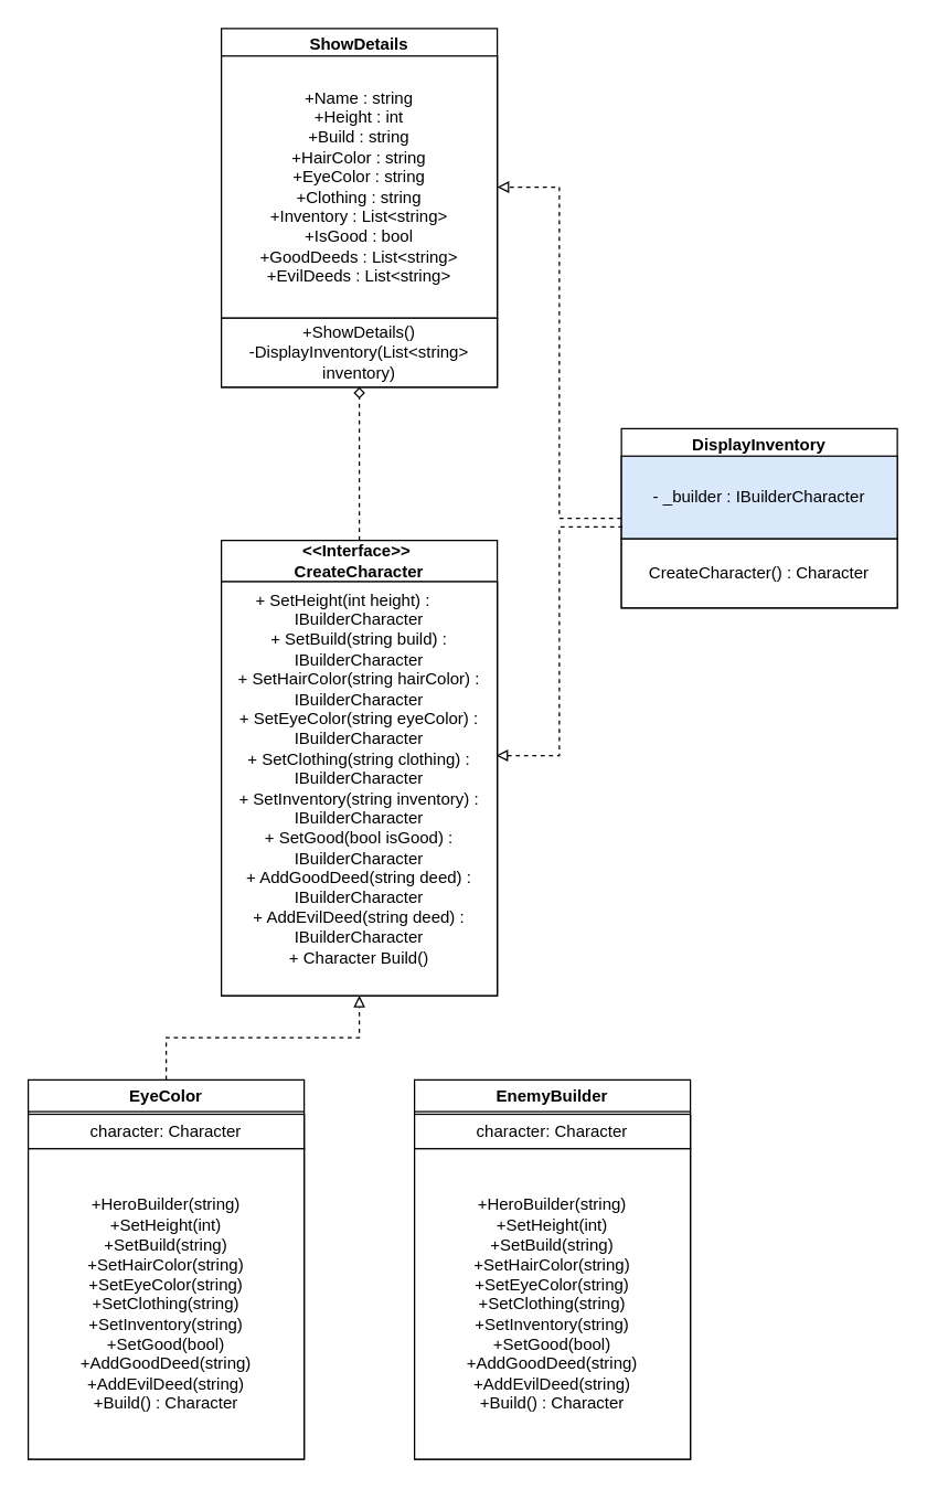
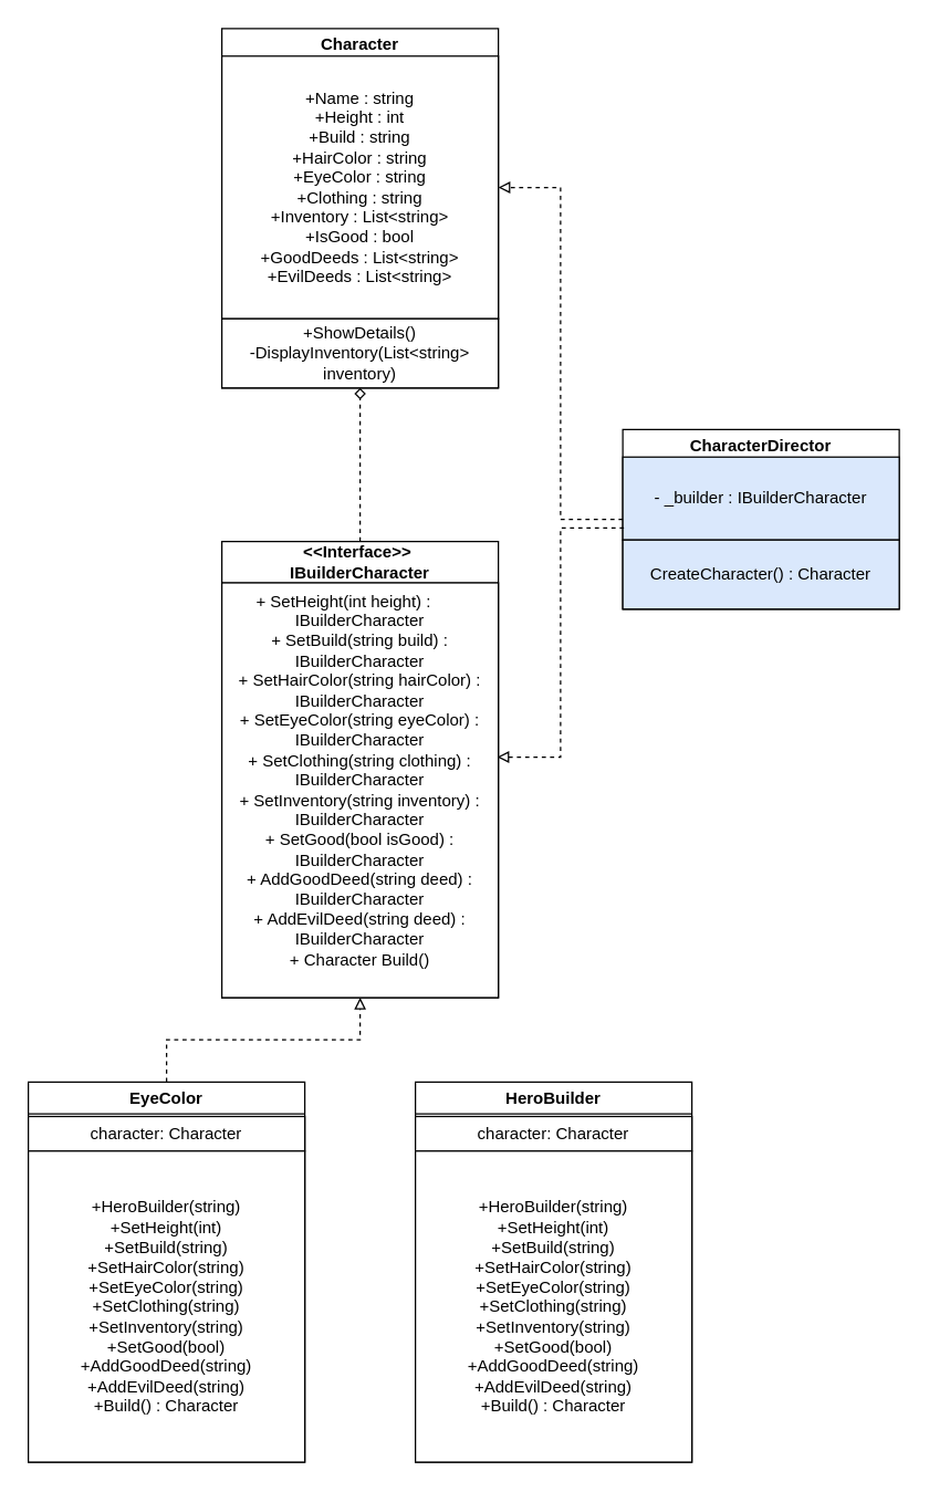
  <mxCell id="0" />
  <mxCell id="1" parent="0" />
  <mxCell id="2" style="edgeStyle=orthogonalEdgeStyle;rounded=0;orthogonalLoop=1;jettySize=auto;html=1;entryX=0.5;entryY=1;entryDx=0;entryDy=0;endArrow=diamond;endFill=0;dashed=1;" edge="1" parent="1" source="3" target="12"><mxGeometry relative="1" as="geometry" /></mxCell>
- <mxCell id="3" value="&amp;lt;&amp;lt;Interface&amp;gt;&amp;gt;&amp;nbsp;&lt;br&gt;CreateCharacter" style="swimlane;whiteSpace=wrap;html=1;startSize=30;" vertex="1" parent="1"><mxGeometry x="160" y="391" width="200" height="330" as="geometry" /></mxCell>
+ <mxCell id="3" value="&amp;lt;&amp;lt;Interface&amp;gt;&amp;gt;&amp;nbsp;&lt;br&gt;IBuilderCharacter" style="swimlane;whiteSpace=wrap;html=1;startSize=30;" vertex="1" parent="1"><mxGeometry x="160" y="391" width="200" height="330" as="geometry" /></mxCell>
  <mxCell id="4" value="&lt;div&gt;+ SetHeight(int height) :&amp;nbsp; &amp;nbsp; &amp;nbsp; &amp;nbsp; IBuilderCharacter&lt;br&gt;&lt;/div&gt;&lt;div&gt;+ SetBuild(string build) : IBuilderCharacter&lt;br&gt;&lt;/div&gt;&lt;div&gt;+ SetHairColor(string hairColor) : IBuilderCharacter&lt;br&gt;&lt;/div&gt;&lt;div&gt;+ SetEyeColor(string eyeColor) : IBuilderCharacter&lt;/div&gt;&lt;div&gt;+ SetClothing(string clothing) : IBuilderCharacter&lt;br&gt;&lt;/div&gt;&lt;div&gt;+ SetInventory(string inventory) : IBuilderCharacter&lt;br&gt;&lt;/div&gt;&lt;div&gt;+ SetGood(bool isGood) : IBuilderCharacter&lt;br&gt;&lt;/div&gt;&lt;div&gt;+ AddGoodDeed(string deed) : IBuilderCharacter&lt;br&gt;&lt;/div&gt;&lt;div&gt;+ AddEvilDeed(string deed) : IBuilderCharacter&lt;br&gt;&lt;/div&gt;&lt;div&gt;+ Character Build()&lt;br&gt;&lt;/div&gt;&lt;div&gt;&lt;br&gt;&lt;/div&gt;" style="rounded=0;whiteSpace=wrap;html=1;" vertex="1" parent="3"><mxGeometry y="30" width="200" height="300" as="geometry" /></mxCell>
  <mxCell id="5" style="edgeStyle=orthogonalEdgeStyle;rounded=0;orthogonalLoop=1;jettySize=auto;html=1;endArrow=block;endFill=0;dashed=1;" edge="1" parent="1" source="6" target="4"><mxGeometry relative="1" as="geometry" /></mxCell>
  <mxCell id="6" value="EyeColor" style="swimlane;whiteSpace=wrap;html=1;" vertex="1" parent="1"><mxGeometry y="782" width="200" height="275" as="geometry" x="20" /></mxCell>
  <mxCell id="7" value="character: Character" style="rounded=0;whiteSpace=wrap;html=1;" vertex="1" parent="6"><mxGeometry y="25" width="200" height="25" as="geometry" /></mxCell>
  <mxCell id="8" value="+HeroBuilder(string)&lt;div&gt;+SetHeight(int)&lt;/div&gt;&lt;div&gt;+SetBuild(string)&lt;/div&gt;&lt;div&gt;+SetHairColor(string)&lt;/div&gt;&lt;div&gt;+SetEyeColor(string)&lt;/div&gt;&lt;div&gt;+SetClothing(string)&lt;/div&gt;&lt;div&gt;+SetInventory(string)&lt;/div&gt;&lt;div&gt;+SetGood(bool)&lt;/div&gt;&lt;div&gt;+AddGoodDeed(string)&lt;/div&gt;&lt;div&gt;+AddEvilDeed(string)&lt;/div&gt;&lt;div&gt;+Build() :&amp;nbsp;Character&lt;/div&gt;" style="rounded=0;whiteSpace=wrap;html=1;" vertex="1" parent="6"><mxGeometry y="50" width="200" height="225" as="geometry" /></mxCell>
- <mxCell id="9" value="EnemyBuilder" style="swimlane;whiteSpace=wrap;html=1;" vertex="1" parent="1"><mxGeometry x="300" y="782" width="200" height="275" as="geometry" /></mxCell>
+ <mxCell id="9" value="HeroBuilder" style="swimlane;whiteSpace=wrap;html=1;" vertex="1" parent="1"><mxGeometry x="300" y="782" width="200" height="275" as="geometry" /></mxCell>
  <mxCell id="10" value="character: Character" style="rounded=0;whiteSpace=wrap;html=1;" vertex="1" parent="9"><mxGeometry y="25" width="200" height="25" as="geometry" /></mxCell>
  <mxCell id="11" value="+HeroBuilder(string)&lt;div&gt;+SetHeight(int)&lt;/div&gt;&lt;div&gt;+SetBuild(string)&lt;/div&gt;&lt;div&gt;+SetHairColor(string)&lt;/div&gt;&lt;div&gt;+SetEyeColor(string)&lt;/div&gt;&lt;div&gt;+SetClothing(string)&lt;/div&gt;&lt;div&gt;+SetInventory(string)&lt;/div&gt;&lt;div&gt;+SetGood(bool)&lt;/div&gt;&lt;div&gt;+AddGoodDeed(string)&lt;/div&gt;&lt;div&gt;+AddEvilDeed(string)&lt;/div&gt;&lt;div&gt;+Build() :&amp;nbsp;Character&lt;/div&gt;" style="rounded=0;whiteSpace=wrap;html=1;" vertex="1" parent="9"><mxGeometry y="50" width="200" height="225" as="geometry" /></mxCell>
- <mxCell id="12" value="ShowDetails" style="swimlane;whiteSpace=wrap;html=1;" vertex="1" parent="1"><mxGeometry x="160" y="20" width="200" height="260" as="geometry" /></mxCell>
+ <mxCell id="12" value="Character" style="swimlane;whiteSpace=wrap;html=1;" vertex="1" parent="1"><mxGeometry x="160" y="20" width="200" height="260" as="geometry" /></mxCell>
  <mxCell id="13" value="+Name : string&lt;div&gt;+Height : int&lt;br&gt;+Build : string&lt;/div&gt;&lt;div&gt;+HairColor : string&lt;br&gt;+EyeColor : string&lt;br&gt;+Clothing : string&lt;br&gt;+Inventory : List&amp;lt;string&amp;gt;&lt;br&gt;+IsGood : bool&lt;br&gt;+GoodDeeds : List&amp;lt;string&amp;gt;&lt;br&gt;+EvilDeeds : List&amp;lt;string&amp;gt;&lt;/div&gt;" style="rounded=0;whiteSpace=wrap;html=1;" vertex="1" parent="12"><mxGeometry y="20" width="200" height="190" as="geometry" /></mxCell>
  <mxCell id="14" value="+ShowDetails()&lt;div&gt;-DisplayInventory(List&amp;lt;string&amp;gt; inventory)&lt;/div&gt;" style="rounded=0;whiteSpace=wrap;html=1;" vertex="1" parent="12"><mxGeometry y="210" width="200" height="50" as="geometry" /></mxCell>
  <mxCell id="15" style="edgeStyle=orthogonalEdgeStyle;rounded=0;orthogonalLoop=1;jettySize=auto;html=1;entryX=1;entryY=0.5;entryDx=0;entryDy=0;endArrow=block;endFill=0;dashed=1;" edge="1" parent="1" source="16" target="13"><mxGeometry relative="1" as="geometry" /></mxCell>
- <mxCell id="16" value="DisplayInventory" style="swimlane;whiteSpace=wrap;html=1;" vertex="1" parent="1"><mxGeometry x="450" y="310" width="200" height="130" as="geometry" /></mxCell>
+ <mxCell id="16" value="CharacterDirector" style="swimlane;whiteSpace=wrap;html=1;" vertex="1" parent="1"><mxGeometry x="450" y="310" width="200" height="130" as="geometry" /></mxCell>
  <mxCell id="17" value="-&amp;nbsp;_builder :&amp;nbsp;IBuilderCharacter" style="rounded=0;whiteSpace=wrap;html=1;fillColor=#dae8fc;" vertex="1" parent="16"><mxGeometry y="20" width="200" height="60" as="geometry" /></mxCell>
- <mxCell id="18" value="CreateCharacter() :&amp;nbsp;Character" style="rounded=0;whiteSpace=wrap;html=1;" vertex="1" parent="16"><mxGeometry y="80" width="200" height="50" as="geometry" /></mxCell>
+ <mxCell id="18" value="CreateCharacter() :&amp;nbsp;Character" style="rounded=0;whiteSpace=wrap;html=1;fillColor=#dae8fc;" vertex="1" parent="16"><mxGeometry y="80" width="200" height="50" as="geometry" /></mxCell>
  <mxCell id="19" style="edgeStyle=orthogonalEdgeStyle;rounded=0;orthogonalLoop=1;jettySize=auto;html=1;endArrow=block;endFill=0;dashed=1;exitX=0.004;exitY=0.856;exitDx=0;exitDy=0;exitPerimeter=0;entryX=0.996;entryY=0.42;entryDx=0;entryDy=0;entryPerimeter=0;" edge="1" parent="1" source="17" target="4"><mxGeometry relative="1" as="geometry" /></mxCell>
